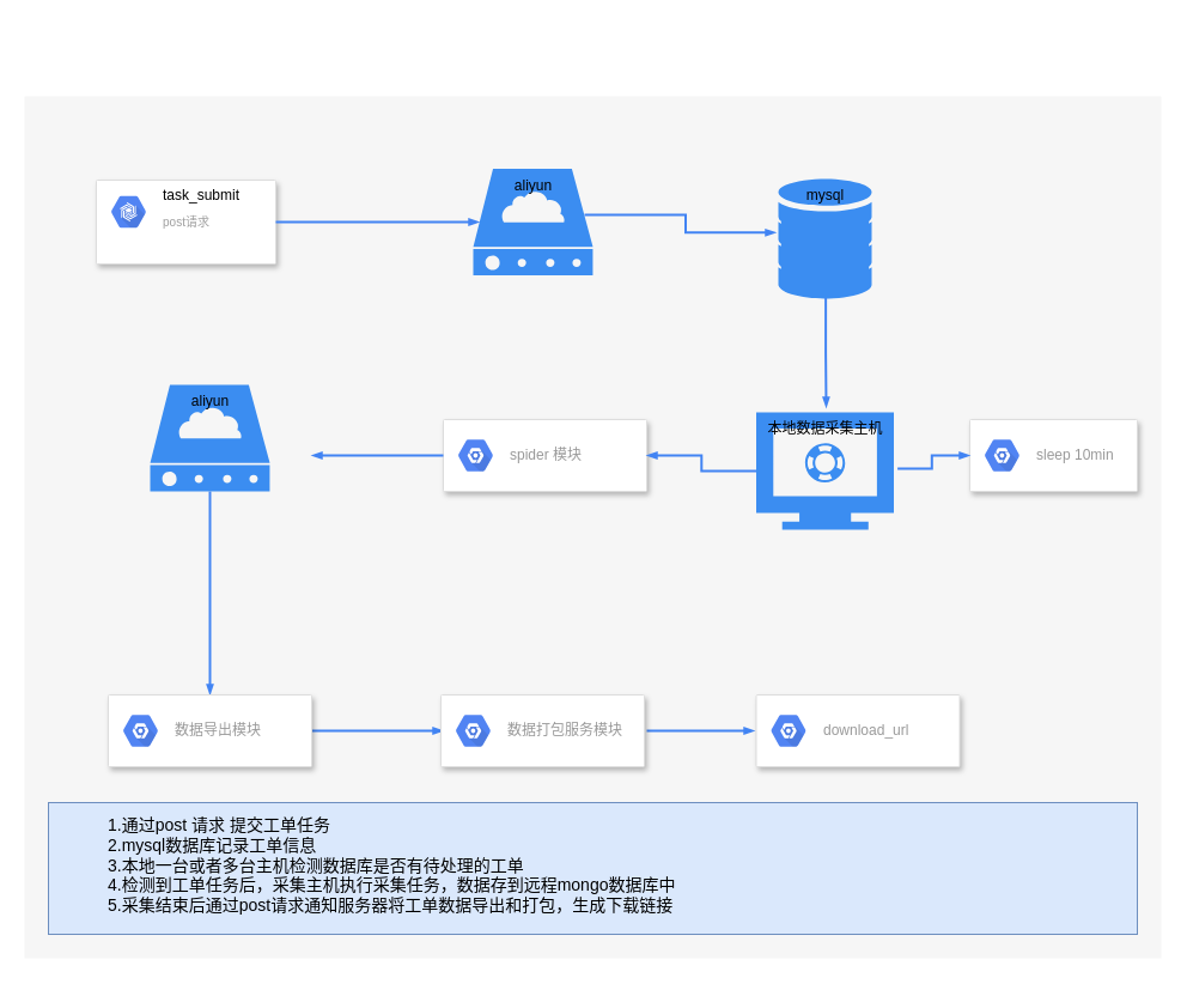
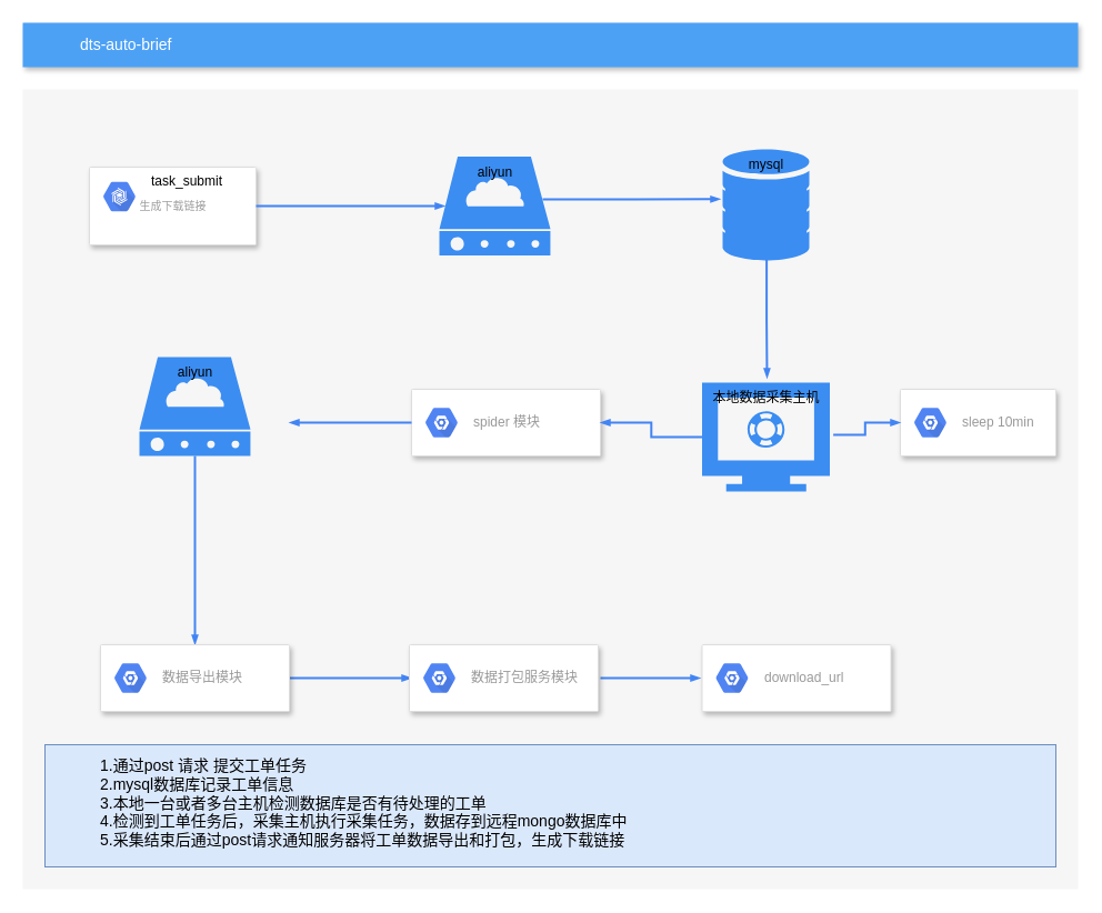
  <mxCell id="0" />
  <mxCell id="1" parent="0" />
  <mxCell id="2" value="" style="fillColor=#F6F6F6;strokeColor=none;shadow=0;gradientColor=none;fontSize=14;align=left;spacing=10;fontColor=#717171;9E9E9E;verticalAlign=top;spacingTop=-4;fontStyle=0;spacingLeft=40;html=1;" parent="1" vertex="1"><mxGeometry x="20" y="80" width="950" height="720" as="geometry" /></mxCell>
- <mxCell id="4" value="post请求" style="strokeColor=#dddddd;fillColor=#ffffff;shadow=1;strokeWidth=1;rounded=1;absoluteArcSize=1;arcSize=2;fontSize=10;fontColor=#9E9E9E;align=center;html=1;" parent="1" vertex="1"><mxGeometry x="80" y="150" width="150" height="70" as="geometry" /></mxCell>
+ <mxCell id="3" value="dts-auto-brief" style="fillColor=#4DA1F5;strokeColor=none;shadow=1;gradientColor=none;fontSize=14;align=left;spacingLeft=50;fontColor=#ffffff;html=1;" parent="1" vertex="1"><mxGeometry x="20" y="20" width="950" height="40" as="geometry" /></mxCell>
+ <mxCell id="4" value="生成下载链接" style="strokeColor=#dddddd;fillColor=#ffffff;shadow=1;strokeWidth=1;rounded=1;absoluteArcSize=1;arcSize=2;fontSize=10;fontColor=#9E9E9E;align=center;html=1;" parent="1" vertex="1"><mxGeometry x="80" y="150" width="150" height="70" as="geometry" /></mxCell>
  <mxCell id="5" value="&lt;font color=&quot;#000000&quot;&gt;task_submit&lt;/font&gt;" style="dashed=0;connectable=0;html=1;fillColor=#5184F3;strokeColor=none;shape=mxgraph.gcp2.hexIcon;prIcon=cloud_bigtable;part=1;labelPosition=right;verticalLabelPosition=middle;align=left;verticalAlign=top;spacingLeft=5;fontColor=#999999;fontSize=12;spacingTop=-8;" parent="4" vertex="1"><mxGeometry width="44" height="39" relative="1" as="geometry"><mxPoint x="5" y="7" as="offset" /></mxGeometry></mxCell>
  <mxCell id="6" value="本地数据采集主机" style="html=1;aspect=fixed;strokeColor=none;shadow=0;align=center;verticalAlign=top;fillColor=#3B8DF1;shape=mxgraph.gcp2.monitor" vertex="1" parent="1"><mxGeometry x="631.5" y="344" width="115" height="98" as="geometry" /></mxCell>
  <mxCell id="7" value="aliyun" style="html=1;aspect=fixed;strokeColor=none;shadow=0;align=center;verticalAlign=top;fillColor=#3B8DF1;shape=mxgraph.gcp2.cloud_server" vertex="1" parent="1"><mxGeometry x="395" y="140.5" width="100" height="89" as="geometry" /></mxCell>
- <mxCell id="8" value="mysql" style="html=1;aspect=fixed;strokeColor=none;shadow=0;align=center;verticalAlign=top;fillColor=#3B8DF1;shape=mxgraph.gcp2.database_2" vertex="1" parent="1"><mxGeometry x="650" y="149" width="78" height="100" as="geometry" /></mxCell>
+ <mxCell id="8" value="mysql" style="html=1;aspect=fixed;strokeColor=none;shadow=0;align=center;verticalAlign=top;fillColor=#3B8DF1;shape=mxgraph.gcp2.database_2" vertex="1" parent="1"><mxGeometry x="650" y="134" width="78" height="100" as="geometry" /></mxCell>
  <mxCell id="9" value="" style="edgeStyle=orthogonalEdgeStyle;fontSize=12;html=1;endArrow=blockThin;endFill=1;rounded=0;strokeWidth=2;endSize=4;startSize=4;dashed=0;strokeColor=#4284F3;exitX=1;exitY=0.5;exitDx=0;exitDy=0;entryX=0.05;entryY=0.5;entryDx=0;entryDy=0;entryPerimeter=0;" edge="1" parent="1" source="4" target="7"><mxGeometry width="100" relative="1" as="geometry"><mxPoint x="240" y="180" as="sourcePoint" /><mxPoint x="340" y="180" as="targetPoint" /></mxGeometry></mxCell>
  <mxCell id="10" value="" style="edgeStyle=orthogonalEdgeStyle;fontSize=12;html=1;endArrow=blockThin;endFill=1;rounded=0;strokeWidth=2;endSize=4;startSize=4;dashed=0;strokeColor=#4284F3;exitX=0.93;exitY=0.433;exitDx=0;exitDy=0;exitPerimeter=0;entryX=-0.026;entryY=0.448;entryDx=0;entryDy=0;entryPerimeter=0;" edge="1" parent="1" source="7" target="8"><mxGeometry width="100" relative="1" as="geometry"><mxPoint x="570" y="290" as="sourcePoint" /><mxPoint x="670" y="290" as="targetPoint" /></mxGeometry></mxCell>
  <mxCell id="11" value="" style="edgeStyle=orthogonalEdgeStyle;fontSize=12;html=1;endArrow=blockThin;endFill=1;rounded=0;strokeWidth=2;endSize=4;startSize=4;dashed=0;strokeColor=#4284F3;exitX=0.508;exitY=0.994;exitDx=0;exitDy=0;exitPerimeter=0;" edge="1" parent="1" source="8"><mxGeometry width="100" relative="1" as="geometry"><mxPoint x="890" y="320" as="sourcePoint" /><mxPoint x="690" y="340" as="targetPoint" /></mxGeometry></mxCell>
  <mxCell id="12" value="" style="strokeColor=#dddddd;fillColor=#ffffff;shadow=1;strokeWidth=1;rounded=1;absoluteArcSize=1;arcSize=2;" vertex="1" parent="1"><mxGeometry x="370" y="350" width="170" height="60" as="geometry" /></mxCell>
  <mxCell id="13" value="spider 模块" style="dashed=0;connectable=0;html=1;fillColor=#5184F3;strokeColor=none;shape=mxgraph.gcp2.hexIcon;prIcon=placeholder;part=1;labelPosition=right;verticalLabelPosition=middle;align=left;verticalAlign=middle;spacingLeft=5;fontColor=#999999;fontSize=12;" vertex="1" parent="12"><mxGeometry y="0.5" width="44" height="39" relative="1" as="geometry"><mxPoint x="5" y="-19.5" as="offset" /></mxGeometry></mxCell>
  <mxCell id="14" value="" style="strokeColor=#dddddd;fillColor=#ffffff;shadow=1;strokeWidth=1;rounded=1;absoluteArcSize=1;arcSize=2;" vertex="1" parent="1"><mxGeometry x="810" y="350" width="140" height="60" as="geometry" /></mxCell>
  <mxCell id="15" value="sleep 10min" style="dashed=0;connectable=0;html=1;fillColor=#5184F3;strokeColor=none;shape=mxgraph.gcp2.hexIcon;prIcon=placeholder;part=1;labelPosition=right;verticalLabelPosition=middle;align=left;verticalAlign=middle;spacingLeft=5;fontColor=#999999;fontSize=12;" vertex="1" parent="14"><mxGeometry y="0.5" width="44" height="39" relative="1" as="geometry"><mxPoint x="5" y="-19.5" as="offset" /></mxGeometry></mxCell>
  <mxCell id="16" value="" style="edgeStyle=orthogonalEdgeStyle;fontSize=12;html=1;endArrow=blockThin;endFill=1;rounded=0;strokeWidth=2;endSize=4;startSize=4;dashed=0;strokeColor=#4284F3;exitX=1.027;exitY=0.48;exitDx=0;exitDy=0;exitPerimeter=0;entryX=0;entryY=0.5;entryDx=0;entryDy=0;" edge="1" parent="1" source="6" target="14"><mxGeometry width="100" relative="1" as="geometry"><mxPoint x="790" y="500" as="sourcePoint" /><mxPoint x="890" y="500" as="targetPoint" /></mxGeometry></mxCell>
  <mxCell id="17" value="" style="edgeStyle=orthogonalEdgeStyle;fontSize=12;html=1;endArrow=blockThin;endFill=1;rounded=0;strokeWidth=2;endSize=4;startSize=4;dashed=0;strokeColor=#4284F3;" edge="1" parent="1" source="6" target="12"><mxGeometry width="100" relative="1" as="geometry"><mxPoint x="460" y="620" as="sourcePoint" /><mxPoint x="550" y="620" as="targetPoint" /></mxGeometry></mxCell>
  <mxCell id="18" value="" style="edgeStyle=orthogonalEdgeStyle;fontSize=12;html=1;endArrow=blockThin;endFill=1;rounded=0;strokeWidth=2;endSize=4;startSize=4;dashed=0;strokeColor=#4284F3;exitX=0;exitY=0.5;exitDx=0;exitDy=0;entryX=1;entryY=0.5;entryDx=0;entryDy=0;" edge="1" parent="1" source="12"><mxGeometry width="100" relative="1" as="geometry"><mxPoint x="480" y="600" as="sourcePoint" /><mxPoint x="260" y="380" as="targetPoint" /></mxGeometry></mxCell>
  <mxCell id="19" value="" style="edgeStyle=orthogonalEdgeStyle;fontSize=12;html=1;endArrow=blockThin;endFill=1;rounded=0;strokeWidth=2;endSize=4;startSize=4;dashed=0;strokeColor=#4284F3;exitX=0.5;exitY=1;exitDx=0;exitDy=0;entryX=0.5;entryY=0;entryDx=0;entryDy=0;" edge="1" parent="1"><mxGeometry width="100" relative="1" as="geometry"><mxPoint x="175" y="410" as="sourcePoint" /><mxPoint x="175" y="580" as="targetPoint" /></mxGeometry></mxCell>
  <mxCell id="20" value="" style="edgeStyle=orthogonalEdgeStyle;fontSize=12;html=1;endArrow=blockThin;endFill=1;rounded=0;strokeWidth=2;endSize=4;startSize=4;dashed=0;strokeColor=#4284F3;exitX=1;exitY=0.5;exitDx=0;exitDy=0;" edge="1" parent="1"><mxGeometry width="100" relative="1" as="geometry"><mxPoint x="260" y="610" as="sourcePoint" /><mxPoint x="370" y="610" as="targetPoint" /></mxGeometry></mxCell>
  <mxCell id="21" value="" style="edgeStyle=orthogonalEdgeStyle;fontSize=12;html=1;endArrow=blockThin;endFill=1;rounded=0;strokeWidth=2;endSize=4;startSize=4;dashed=0;strokeColor=#4284F3;" edge="1" parent="1"><mxGeometry width="100" relative="1" as="geometry"><mxPoint x="540" y="610" as="sourcePoint" /><mxPoint x="630" y="610" as="targetPoint" /></mxGeometry></mxCell>
  <mxCell id="22" value="" style="strokeColor=#dddddd;fillColor=#ffffff;shadow=1;strokeWidth=1;rounded=1;absoluteArcSize=1;arcSize=2;" vertex="1" parent="1"><mxGeometry x="631.5" y="580" width="170" height="60" as="geometry" /></mxCell>
  <mxCell id="23" value="download_url" style="dashed=0;connectable=0;html=1;fillColor=#5184F3;strokeColor=none;shape=mxgraph.gcp2.hexIcon;prIcon=placeholder;part=1;labelPosition=right;verticalLabelPosition=middle;align=left;verticalAlign=middle;spacingLeft=5;fontColor=#999999;fontSize=12;" vertex="1" parent="22"><mxGeometry y="0.5" width="44" height="39" relative="1" as="geometry"><mxPoint x="5" y="-19.5" as="offset" /></mxGeometry></mxCell>
  <mxCell id="24" value="1.通过post 请求 提交工单任务&lt;br&gt;2.mysql数据库记录工单信息&lt;br&gt;3.本地一台或者多台主机检测数据库是否有待处理的工单&lt;br&gt;4.检测到工单任务后，采集主机执行采集任务，数据存到远程mongo数据库中&lt;br&gt;5.采集结束后通过post请求通知服务器将工单数据导出和打包，生成下载链接" style="fillColor=#dae8fc;strokeColor=#6c8ebf;shadow=0;fontSize=14;align=left;spacing=10;9E9E9E;verticalAlign=top;spacingTop=-4;fontStyle=0;spacingLeft=40;html=1;" vertex="1" parent="1"><mxGeometry x="40" y="670" width="910" height="110" as="geometry" /></mxCell>
  <mxCell id="25" value="aliyun" style="html=1;aspect=fixed;strokeColor=none;shadow=0;align=center;verticalAlign=top;fillColor=#3B8DF1;shape=mxgraph.gcp2.cloud_server" vertex="1" parent="1"><mxGeometry x="125" y="321" width="100" height="89" as="geometry" /></mxCell>
  <mxCell id="26" value="" style="strokeColor=#dddddd;fillColor=#ffffff;shadow=1;strokeWidth=1;rounded=1;absoluteArcSize=1;arcSize=2;" vertex="1" parent="1"><mxGeometry x="90" y="580" width="170" height="60" as="geometry" /></mxCell>
  <mxCell id="27" value="数据导出模块" style="dashed=0;connectable=0;html=1;fillColor=#5184F3;strokeColor=none;shape=mxgraph.gcp2.hexIcon;prIcon=placeholder;part=1;labelPosition=right;verticalLabelPosition=middle;align=left;verticalAlign=middle;spacingLeft=5;fontColor=#999999;fontSize=12;" vertex="1" parent="26"><mxGeometry y="0.5" width="44" height="39" relative="1" as="geometry"><mxPoint x="5" y="-19.5" as="offset" /></mxGeometry></mxCell>
  <mxCell id="28" value="" style="strokeColor=#dddddd;fillColor=#ffffff;shadow=1;strokeWidth=1;rounded=1;absoluteArcSize=1;arcSize=2;" vertex="1" parent="1"><mxGeometry x="368" y="580" width="170" height="60" as="geometry" /></mxCell>
  <mxCell id="29" value="数据打包服务模块" style="dashed=0;connectable=0;html=1;fillColor=#5184F3;strokeColor=none;shape=mxgraph.gcp2.hexIcon;prIcon=placeholder;part=1;labelPosition=right;verticalLabelPosition=middle;align=left;verticalAlign=middle;spacingLeft=5;fontColor=#999999;fontSize=12;" vertex="1" parent="28"><mxGeometry y="0.5" width="44" height="39" relative="1" as="geometry"><mxPoint x="5" y="-19.5" as="offset" /></mxGeometry></mxCell>
